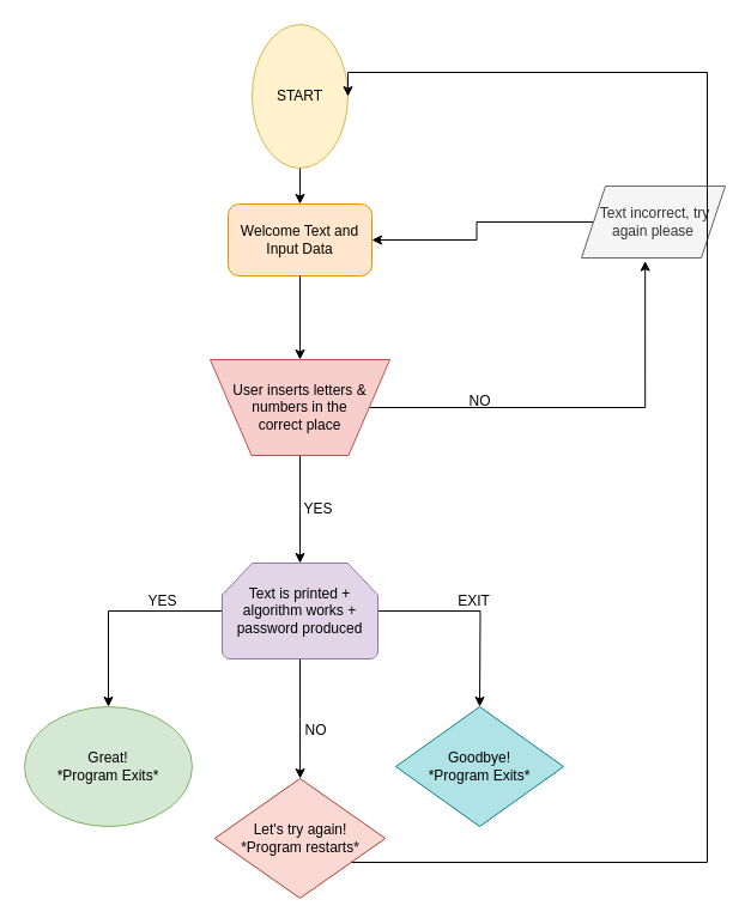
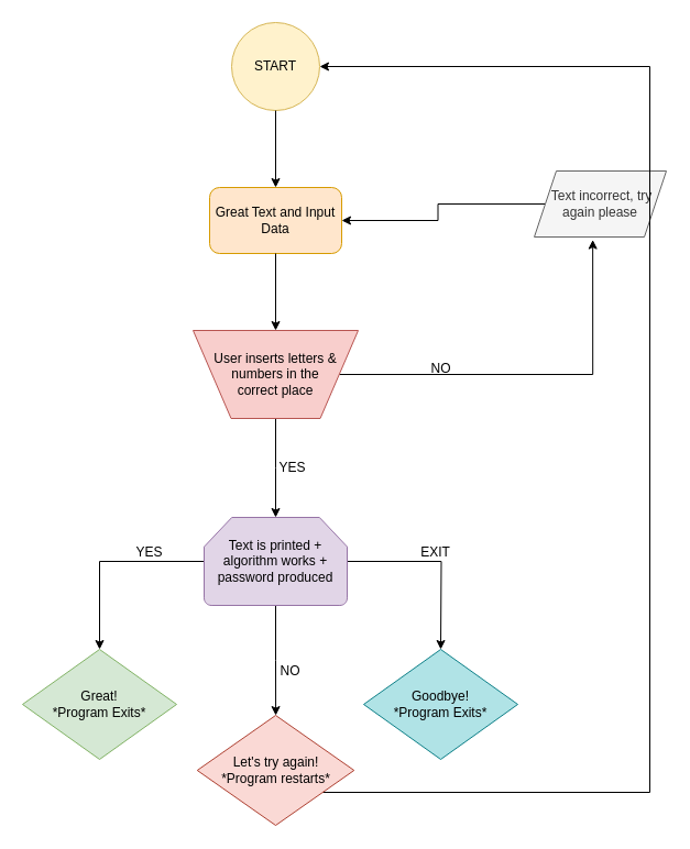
  <mxCell id="0" />
  <mxCell id="1" parent="0" />
- <mxCell id="2" value="START" style="ellipse;whiteSpace=wrap;html=1;aspect=fixed;fillColor=#fff2cc;strokeColor=#d6b656;" vertex="1" parent="1"><mxGeometry x="210" y="20" width="80" height="120" as="geometry" /></mxCell>
+ <mxCell id="2" value="START" style="ellipse;whiteSpace=wrap;html=1;aspect=fixed;fillColor=#fff2cc;strokeColor=#d6b656;" vertex="1" parent="1"><mxGeometry x="210" y="20" width="80" height="80" as="geometry" /></mxCell>
  <mxCell id="3" value="" style="endArrow=classic;html=1;rounded=0;exitX=0.5;exitY=1;exitDx=0;exitDy=0;" edge="1" parent="1" source="2"><mxGeometry width="50" height="50" relative="1" as="geometry"><mxPoint x="240" y="180" as="sourcePoint" /><mxPoint x="250" y="170" as="targetPoint" /></mxGeometry></mxCell>
- <mxCell id="4" value="Welcome Text and Input Data" style="rounded=1;whiteSpace=wrap;html=1;fillColor=#ffe6cc;strokeColor=#d79b00;" vertex="1" parent="1"><mxGeometry x="190" y="170" width="120" height="60" as="geometry" /></mxCell>
+ <mxCell id="4" value="Great Text and Input Data" style="rounded=1;whiteSpace=wrap;html=1;fillColor=#ffe6cc;strokeColor=#d79b00;" vertex="1" parent="1"><mxGeometry x="190" y="170" width="120" height="60" as="geometry" /></mxCell>
  <mxCell id="5" value="" style="endArrow=classic;html=1;rounded=0;" edge="1" parent="1"><mxGeometry width="50" height="50" relative="1" as="geometry"><mxPoint x="250" y="230" as="sourcePoint" /><mxPoint x="250" y="300" as="targetPoint" /></mxGeometry></mxCell>
  <mxCell id="6" style="edgeStyle=orthogonalEdgeStyle;rounded=0;orthogonalLoop=1;jettySize=auto;html=1;exitX=1;exitY=0.5;exitDx=0;exitDy=0;entryX=0.443;entryY=1.043;entryDx=0;entryDy=0;entryPerimeter=0;" edge="1" parent="1" source="8" target="11"><mxGeometry relative="1" as="geometry"><mxPoint x="490" y="240" as="targetPoint" /></mxGeometry></mxCell>
  <mxCell id="7" value="" style="edgeStyle=orthogonalEdgeStyle;rounded=0;orthogonalLoop=1;jettySize=auto;html=1;" edge="1" parent="1" source="8"><mxGeometry relative="1" as="geometry"><mxPoint x="250" y="470" as="targetPoint" /></mxGeometry></mxCell>
  <mxCell id="8" value="User inserts letters &amp;amp; numbers in the&lt;br&gt;correct place" style="verticalLabelPosition=middle;verticalAlign=middle;html=1;shape=trapezoid;perimeter=trapezoidPerimeter;whiteSpace=wrap;size=0.23;arcSize=10;flipV=1;labelPosition=center;align=center;fillColor=#f8cecc;strokeColor=#b85450;" vertex="1" parent="1"><mxGeometry x="175" y="300" width="150" height="80" as="geometry" /></mxCell>
  <mxCell id="9" value="NO" style="text;html=1;align=center;verticalAlign=middle;resizable=0;points=[];autosize=1;strokeColor=none;fillColor=none;" vertex="1" parent="1"><mxGeometry x="380" y="320" width="40" height="30" as="geometry" /></mxCell>
  <mxCell id="10" value="" style="edgeStyle=orthogonalEdgeStyle;rounded=0;orthogonalLoop=1;jettySize=auto;html=1;entryX=1;entryY=0.5;entryDx=0;entryDy=0;" edge="1" parent="1" source="11" target="4"><mxGeometry relative="1" as="geometry"><mxPoint x="340" y="200" as="targetPoint" /></mxGeometry></mxCell>
  <mxCell id="11" value="&amp;nbsp; Text incorrect, try&amp;nbsp; again please" style="shape=parallelogram;perimeter=parallelogramPerimeter;whiteSpace=wrap;html=1;fixedSize=1;fillColor=#f5f5f5;fontColor=#333333;strokeColor=#666666;" vertex="1" parent="1"><mxGeometry x="485" y="155" width="120" height="60" as="geometry" /></mxCell>
  <mxCell id="12" value="" style="edgeStyle=orthogonalEdgeStyle;rounded=0;orthogonalLoop=1;jettySize=auto;html=1;" edge="1" parent="1" source="15" target="16"><mxGeometry relative="1" as="geometry" /></mxCell>
  <mxCell id="13" value="" style="edgeStyle=orthogonalEdgeStyle;rounded=0;orthogonalLoop=1;jettySize=auto;html=1;" edge="1" parent="1" source="15" target="18"><mxGeometry relative="1" as="geometry" /></mxCell>
  <mxCell id="14" value="" style="edgeStyle=orthogonalEdgeStyle;rounded=0;orthogonalLoop=1;jettySize=auto;html=1;" edge="1" parent="1" source="15"><mxGeometry relative="1" as="geometry"><mxPoint x="400" y="590" as="targetPoint" /></mxGeometry></mxCell>
  <mxCell id="15" value="Text is printed + algorithm works + password produced" style="strokeWidth=1;html=1;shape=mxgraph.flowchart.loop_limit;whiteSpace=wrap;fillColor=#e1d5e7;strokeColor=#9673a6;" vertex="1" parent="1"><mxGeometry x="185" y="470" width="130" height="80" as="geometry" /></mxCell>
- <mxCell id="16" value="Great!&lt;br&gt;*Program Exits*" style="ellipse;whiteSpace=wrap;html=1;strokeWidth=1;fillColor=#d5e8d4;strokeColor=#82b366;" vertex="1" parent="1"><mxGeometry x="20" y="590" width="140" height="100" as="geometry" /></mxCell>
+ <mxCell id="16" value="Great!&lt;br&gt;*Program Exits*" style="rhombus;whiteSpace=wrap;html=1;strokeWidth=1;fillColor=#d5e8d4;strokeColor=#82b366;" vertex="1" parent="1"><mxGeometry x="20" y="590" width="140" height="100" as="geometry" /></mxCell>
  <mxCell id="17" value="" style="edgeStyle=orthogonalEdgeStyle;rounded=0;orthogonalLoop=1;jettySize=auto;html=1;entryX=1;entryY=0.5;entryDx=0;entryDy=0;" edge="1" parent="1" source="18" target="2"><mxGeometry relative="1" as="geometry"><mxPoint x="620" y="690" as="targetPoint" /><Array as="points"><mxPoint x="590" y="720" /><mxPoint x="590" y="60" /></Array></mxGeometry></mxCell>
  <mxCell id="18" value="Let's try again!&lt;br&gt;*Program restarts*" style="rhombus;whiteSpace=wrap;html=1;strokeWidth=1;fillColor=#fad9d5;strokeColor=#ae4132;" vertex="1" parent="1"><mxGeometry x="178.75" y="650" width="142.5" height="100" as="geometry" /></mxCell>
  <mxCell id="19" value="Goodbye!&lt;br&gt;*Program Exits*" style="rhombus;whiteSpace=wrap;html=1;strokeWidth=1;fillColor=#b0e3e6;strokeColor=#0e8088;" vertex="1" parent="1"><mxGeometry x="330" y="590" width="140" height="100" as="geometry" /></mxCell>
  <mxCell id="20" value="YES" style="text;html=1;align=center;verticalAlign=middle;resizable=0;points=[];autosize=1;strokeColor=none;fillColor=none;" vertex="1" parent="1"><mxGeometry x="240" y="410" width="50" height="30" as="geometry" /></mxCell>
  <mxCell id="21" value="YES" style="text;html=1;align=center;verticalAlign=middle;resizable=0;points=[];autosize=1;strokeColor=none;fillColor=none;" vertex="1" parent="1"><mxGeometry x="110" y="487" width="50" height="30" as="geometry" /></mxCell>
  <mxCell id="22" value="EXIT" style="text;html=1;align=center;verticalAlign=middle;resizable=0;points=[];autosize=1;strokeColor=none;fillColor=none;" vertex="1" parent="1"><mxGeometry x="370" y="487" width="50" height="30" as="geometry" /></mxCell>
  <mxCell id="23" value="NO" style="text;html=1;align=center;verticalAlign=middle;resizable=0;points=[];autosize=1;strokeColor=none;fillColor=none;" vertex="1" parent="1"><mxGeometry x="243" y="595" width="40" height="30" as="geometry" /></mxCell>
